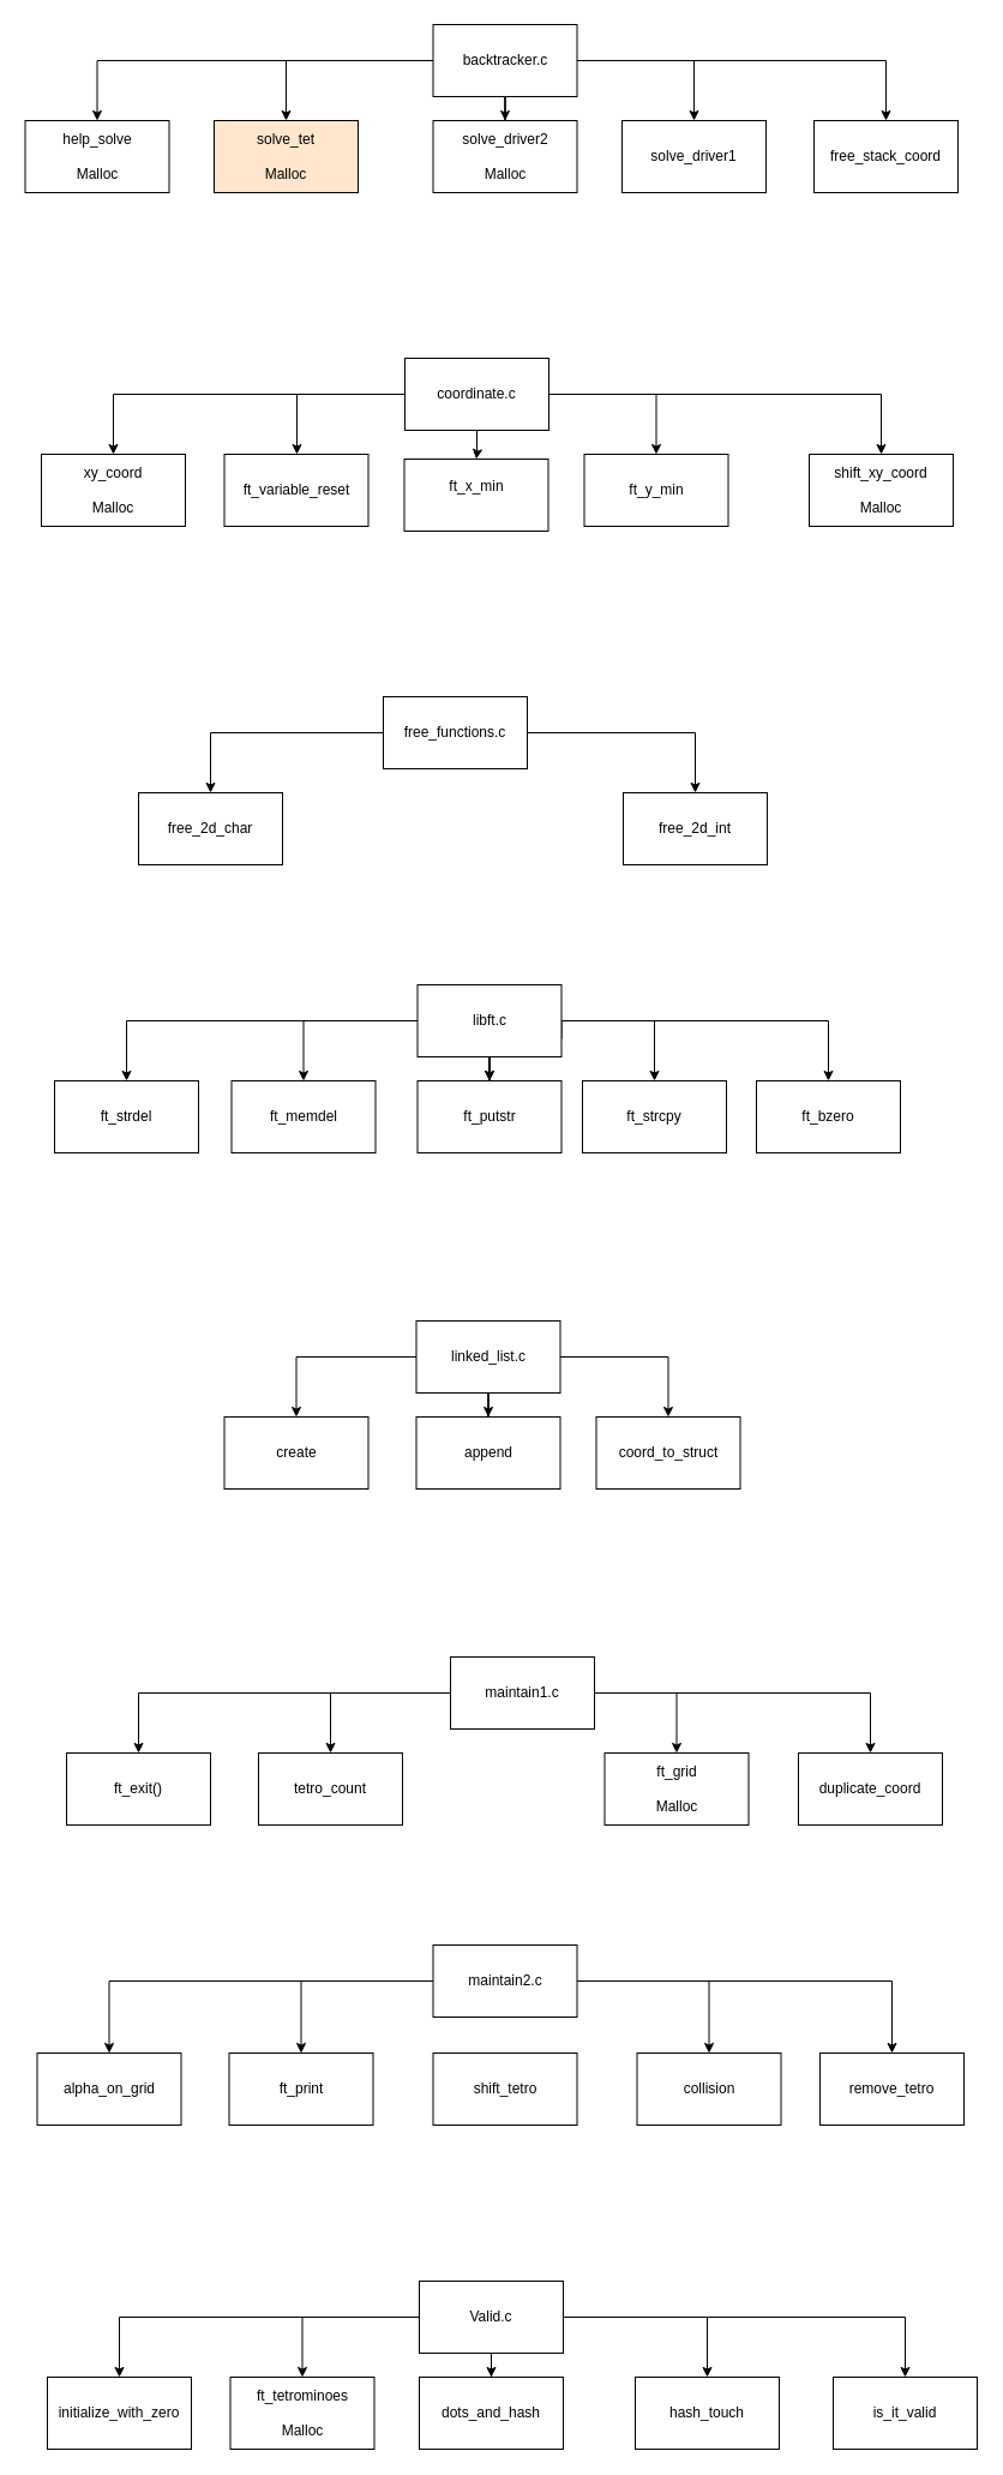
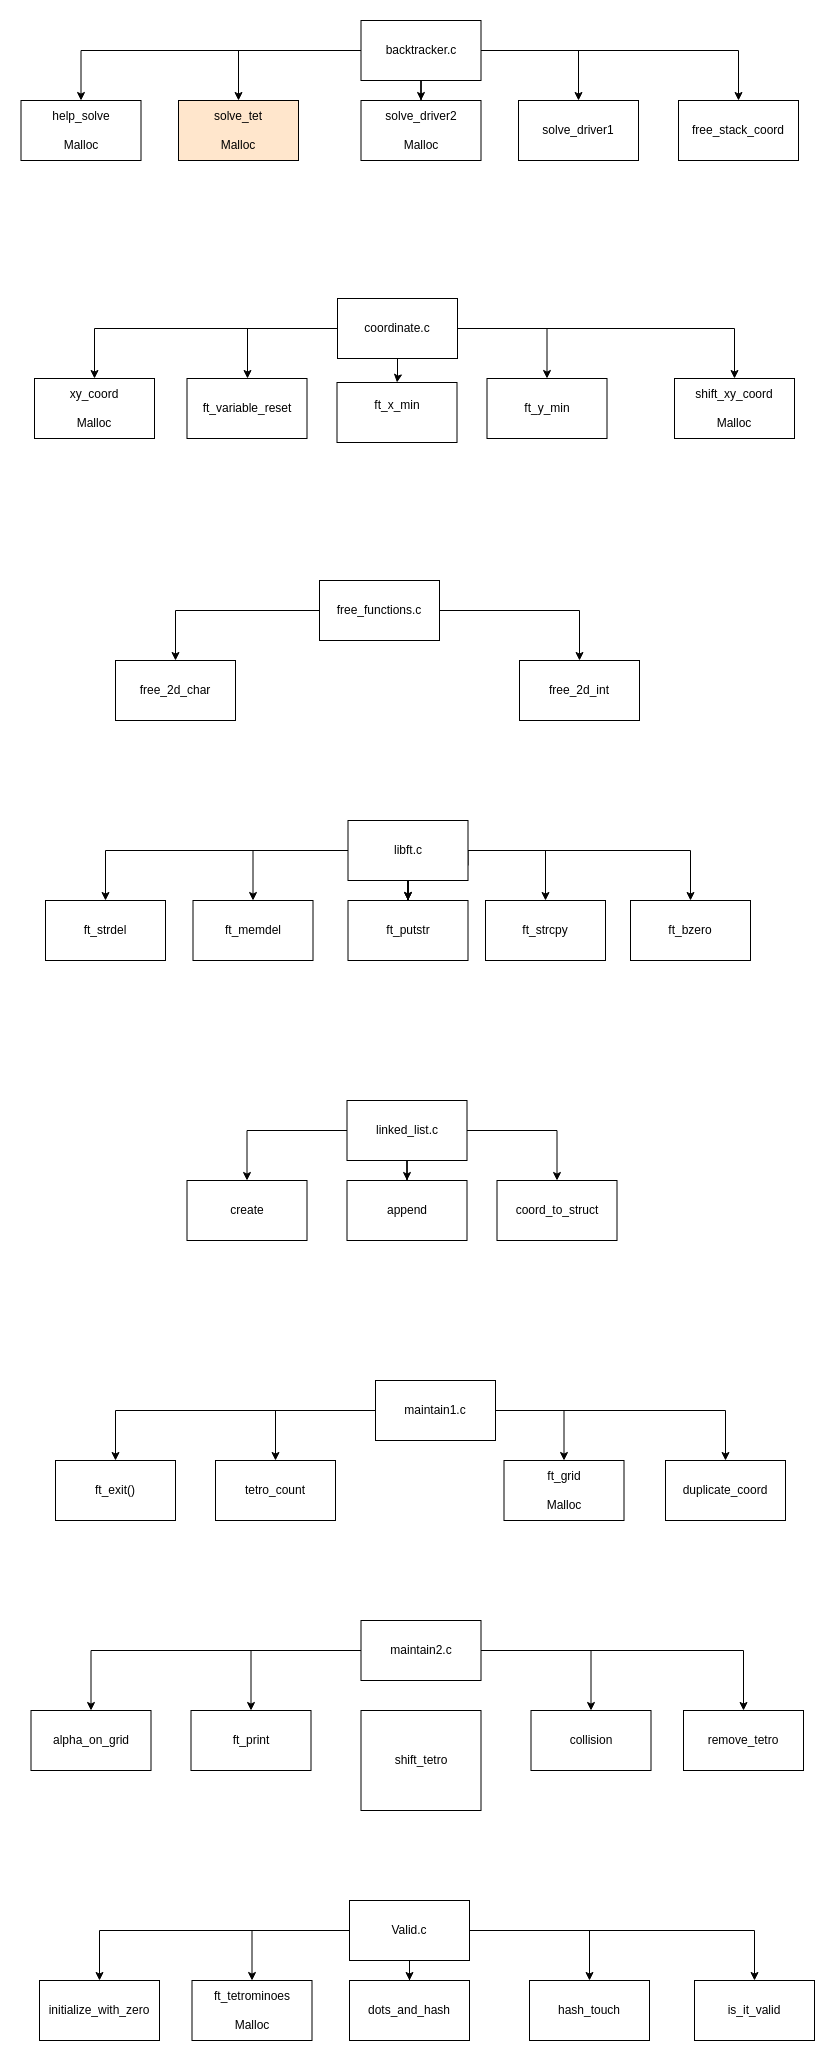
  <mxCell id="0" />
  <mxCell id="1" parent="0" />
  <mxCell id="2" value="" style="edgeStyle=orthogonalEdgeStyle;rounded=0;orthogonalLoop=1;jettySize=auto;html=1;" parent="1" source="7" target="12" edge="1"><mxGeometry relative="1" as="geometry" /></mxCell>
  <mxCell id="3" value="" style="edgeStyle=orthogonalEdgeStyle;rounded=0;orthogonalLoop=1;jettySize=auto;html=1;" parent="1" source="7" target="11" edge="1"><mxGeometry relative="1" as="geometry" /></mxCell>
  <mxCell id="4" value="" style="edgeStyle=orthogonalEdgeStyle;rounded=0;orthogonalLoop=1;jettySize=auto;html=1;" parent="1" source="7" target="10" edge="1"><mxGeometry relative="1" as="geometry" /></mxCell>
  <mxCell id="5" value="" style="edgeStyle=orthogonalEdgeStyle;rounded=0;orthogonalLoop=1;jettySize=auto;html=1;" parent="1" source="7" target="9" edge="1"><mxGeometry relative="1" as="geometry" /></mxCell>
  <mxCell id="6" value="" style="edgeStyle=orthogonalEdgeStyle;rounded=0;orthogonalLoop=1;jettySize=auto;html=1;" parent="1" source="7" target="8" edge="1"><mxGeometry relative="1" as="geometry" /></mxCell>
  <mxCell id="7" value="Valid.c&lt;br&gt;" style="rounded=0;whiteSpace=wrap;html=1;" parent="1" vertex="1"><mxGeometry x="349" y="1900" width="120" height="60" as="geometry" /></mxCell>
  <mxCell id="8" value="initialize_with_zero&lt;br&gt;" style="rounded=0;whiteSpace=wrap;html=1;" parent="1" vertex="1"><mxGeometry x="39" y="1980" width="120" height="60" as="geometry" /></mxCell>
  <mxCell id="9" value="is_it_valid&lt;br&gt;" style="rounded=0;whiteSpace=wrap;html=1;" parent="1" vertex="1"><mxGeometry x="694" y="1980" width="120" height="60" as="geometry" /></mxCell>
  <mxCell id="10" value="hash_touch&lt;br&gt;" style="rounded=0;whiteSpace=wrap;html=1;" parent="1" vertex="1"><mxGeometry x="529" y="1980" width="120" height="60" as="geometry" /></mxCell>
  <mxCell id="11" value="dots_and_hash&lt;br&gt;" style="rounded=0;whiteSpace=wrap;html=1;" parent="1" vertex="1"><mxGeometry x="349" y="1980" width="120" height="60" as="geometry" /></mxCell>
  <mxCell id="12" value="ft_tetrominoes&lt;br&gt;&lt;br&gt;Malloc&lt;br&gt;" style="rounded=0;whiteSpace=wrap;html=1;" parent="1" vertex="1"><mxGeometry x="191.5" y="1980" width="120" height="60" as="geometry" /></mxCell>
  <mxCell id="13" value="" style="edgeStyle=orthogonalEdgeStyle;rounded=0;orthogonalLoop=1;jettySize=auto;html=1;" parent="1" source="18" target="23" edge="1"><mxGeometry relative="1" as="geometry" /></mxCell>
  <mxCell id="14" value="" style="edgeStyle=orthogonalEdgeStyle;rounded=0;orthogonalLoop=1;jettySize=auto;html=1;" parent="1" source="18" target="22" edge="1"><mxGeometry relative="1" as="geometry"><Array as="points"><mxPoint x="247" y="328" /></Array></mxGeometry></mxCell>
  <mxCell id="15" value="" style="edgeStyle=orthogonalEdgeStyle;rounded=0;orthogonalLoop=1;jettySize=auto;html=1;" parent="1" source="18" target="20" edge="1"><mxGeometry relative="1" as="geometry" /></mxCell>
  <mxCell id="16" value="" style="edgeStyle=orthogonalEdgeStyle;rounded=0;orthogonalLoop=1;jettySize=auto;html=1;" edge="1" parent="1" source="18" target="19"><mxGeometry relative="1" as="geometry" /></mxCell>
  <mxCell id="17" value="" style="edgeStyle=orthogonalEdgeStyle;rounded=0;orthogonalLoop=1;jettySize=auto;html=1;" edge="1" parent="1" source="18" target="21"><mxGeometry relative="1" as="geometry" /></mxCell>
  <mxCell id="18" value="coordinate.c&lt;br&gt;" style="rounded=0;whiteSpace=wrap;html=1;" parent="1" vertex="1"><mxGeometry x="337" y="298" width="120" height="60" as="geometry" /></mxCell>
  <mxCell id="19" value="ft_y_min&lt;br&gt;" style="rounded=0;whiteSpace=wrap;html=1;" vertex="1" parent="1"><mxGeometry x="486.5" y="378" width="120" height="60" as="geometry" /></mxCell>
  <mxCell id="20" value="xy_coord&lt;br&gt;&lt;br&gt;Malloc&lt;br&gt;" style="rounded=0;whiteSpace=wrap;html=1;" parent="1" vertex="1"><mxGeometry x="34" y="378" width="120" height="60" as="geometry" /></mxCell>
  <mxCell id="21" value="ft_x_min&lt;br&gt;&lt;br&gt;" style="rounded=0;whiteSpace=wrap;html=1;" parent="1" vertex="1"><mxGeometry x="336.5" y="382" width="120" height="60" as="geometry" /></mxCell>
  <mxCell id="22" value="ft_variable_reset&lt;br&gt;" style="rounded=0;whiteSpace=wrap;html=1;" parent="1" vertex="1"><mxGeometry x="186.5" y="378" width="120" height="60" as="geometry" /></mxCell>
  <mxCell id="23" value="shift_xy_coord&lt;br&gt;&lt;br&gt;Malloc&lt;br&gt;" style="rounded=0;whiteSpace=wrap;html=1;" parent="1" vertex="1"><mxGeometry x="674" y="378" width="120" height="60" as="geometry" /></mxCell>
  <mxCell id="24" value="" style="edgeStyle=orthogonalEdgeStyle;rounded=0;orthogonalLoop=1;jettySize=auto;html=1;" parent="1" source="28" target="33" edge="1"><mxGeometry relative="1" as="geometry" /></mxCell>
  <mxCell id="25" value="" style="edgeStyle=orthogonalEdgeStyle;rounded=0;orthogonalLoop=1;jettySize=auto;html=1;" parent="1" source="28" target="31" edge="1"><mxGeometry relative="1" as="geometry" /></mxCell>
  <mxCell id="26" value="" style="edgeStyle=orthogonalEdgeStyle;rounded=0;orthogonalLoop=1;jettySize=auto;html=1;" parent="1" source="28" target="30" edge="1"><mxGeometry relative="1" as="geometry" /></mxCell>
  <mxCell id="27" value="" style="edgeStyle=orthogonalEdgeStyle;rounded=0;orthogonalLoop=1;jettySize=auto;html=1;" parent="1" source="28" target="29" edge="1"><mxGeometry relative="1" as="geometry" /></mxCell>
  <mxCell id="28" value="maintain1.c&lt;br&gt;" style="rounded=0;whiteSpace=wrap;html=1;" parent="1" vertex="1"><mxGeometry x="375" y="1380" width="120" height="60" as="geometry" /></mxCell>
  <mxCell id="29" value="tetro_count&lt;br&gt;" style="rounded=0;whiteSpace=wrap;html=1;" parent="1" vertex="1"><mxGeometry x="215" y="1460" width="120" height="60" as="geometry" /></mxCell>
  <mxCell id="30" value="duplicate_coord&lt;br&gt;" style="rounded=0;whiteSpace=wrap;html=1;" parent="1" vertex="1"><mxGeometry x="665" y="1460" width="120" height="60" as="geometry" /></mxCell>
  <mxCell id="31" value="ft_grid&lt;br&gt;&lt;br&gt;Malloc&lt;br&gt;" style="rounded=0;whiteSpace=wrap;html=1;" parent="1" vertex="1"><mxGeometry x="503.5" y="1460" width="120" height="60" as="geometry" /></mxCell>
  <mxCell id="32" style="edgeStyle=orthogonalEdgeStyle;rounded=0;orthogonalLoop=1;jettySize=auto;html=1;exitX=0.5;exitY=0;exitDx=0;exitDy=0;" parent="1" source="33" edge="1"><mxGeometry relative="1" as="geometry"><mxPoint x="115.5" y="1490" as="targetPoint" /></mxGeometry></mxCell>
  <mxCell id="33" value="ft_exit()&lt;br&gt;" style="rounded=0;whiteSpace=wrap;html=1;" parent="1" vertex="1"><mxGeometry x="55" y="1460" width="120" height="60" as="geometry" /></mxCell>
  <mxCell id="34" value="" style="edgeStyle=orthogonalEdgeStyle;rounded=0;orthogonalLoop=1;jettySize=auto;html=1;" parent="1" source="38" target="43" edge="1"><mxGeometry relative="1" as="geometry" /></mxCell>
  <mxCell id="35" value="" style="edgeStyle=orthogonalEdgeStyle;rounded=0;orthogonalLoop=1;jettySize=auto;html=1;" parent="1" source="38" target="42" edge="1"><mxGeometry relative="1" as="geometry" /></mxCell>
  <mxCell id="36" value="" style="edgeStyle=orthogonalEdgeStyle;rounded=0;orthogonalLoop=1;jettySize=auto;html=1;" parent="1" source="38" target="40" edge="1"><mxGeometry relative="1" as="geometry" /></mxCell>
  <mxCell id="37" value="" style="edgeStyle=orthogonalEdgeStyle;rounded=0;orthogonalLoop=1;jettySize=auto;html=1;" parent="1" source="38" target="39" edge="1"><mxGeometry relative="1" as="geometry" /></mxCell>
  <mxCell id="38" value="maintain2.c" style="rounded=0;whiteSpace=wrap;html=1;" parent="1" vertex="1"><mxGeometry x="360.5" y="1620" width="120" height="60" as="geometry" /></mxCell>
  <mxCell id="39" value="remove_tetro" style="rounded=0;whiteSpace=wrap;html=1;" parent="1" vertex="1"><mxGeometry x="683" y="1710" width="120" height="60" as="geometry" /></mxCell>
  <mxCell id="40" value="collision" style="rounded=0;whiteSpace=wrap;html=1;" parent="1" vertex="1"><mxGeometry x="530.5" y="1710" width="120" height="60" as="geometry" /></mxCell>
- <mxCell id="41" value="shift_tetro" style="rounded=0;whiteSpace=wrap;html=1;" parent="1" vertex="1"><mxGeometry x="360.5" y="1710" width="120" height="60" as="geometry" /></mxCell>
+ <mxCell id="41" value="shift_tetro" style="rounded=0;whiteSpace=wrap;html=1;" parent="1" vertex="1"><mxGeometry x="360.5" y="1710" width="120" height="100" as="geometry" /></mxCell>
  <mxCell id="42" value="ft_print" style="rounded=0;whiteSpace=wrap;html=1;" parent="1" vertex="1"><mxGeometry x="190.5" y="1710" width="120" height="60" as="geometry" /></mxCell>
  <mxCell id="43" value="alpha_on_grid" style="rounded=0;whiteSpace=wrap;html=1;" parent="1" vertex="1"><mxGeometry x="30.5" y="1710" width="120" height="60" as="geometry" /></mxCell>
  <mxCell id="44" value="" style="edgeStyle=orthogonalEdgeStyle;rounded=0;orthogonalLoop=1;jettySize=auto;html=1;" parent="1" source="47" target="50" edge="1"><mxGeometry relative="1" as="geometry" /></mxCell>
  <mxCell id="45" value="" style="edgeStyle=orthogonalEdgeStyle;rounded=0;orthogonalLoop=1;jettySize=auto;html=1;" parent="1" source="47" target="49" edge="1"><mxGeometry relative="1" as="geometry" /></mxCell>
  <mxCell id="46" value="" style="edgeStyle=orthogonalEdgeStyle;rounded=0;orthogonalLoop=1;jettySize=auto;html=1;" parent="1" source="47" target="48" edge="1"><mxGeometry relative="1" as="geometry" /></mxCell>
  <mxCell id="47" value="linked_list.c" style="rounded=0;whiteSpace=wrap;html=1;" parent="1" vertex="1"><mxGeometry x="346.5" y="1100" width="120" height="60" as="geometry" /></mxCell>
  <mxCell id="48" value="coord_to_struct" style="rounded=0;whiteSpace=wrap;html=1;" parent="1" vertex="1"><mxGeometry x="496.5" y="1180" width="120" height="60" as="geometry" /></mxCell>
  <mxCell id="49" value="append" style="rounded=0;whiteSpace=wrap;html=1;" parent="1" vertex="1"><mxGeometry x="346.5" y="1180" width="120" height="60" as="geometry" /></mxCell>
  <mxCell id="50" value="create" style="rounded=0;whiteSpace=wrap;html=1;" parent="1" vertex="1"><mxGeometry x="186.5" y="1180" width="120" height="60" as="geometry" /></mxCell>
  <mxCell id="51" value="" style="edgeStyle=orthogonalEdgeStyle;rounded=0;orthogonalLoop=1;jettySize=auto;html=1;" parent="1" source="56" target="61" edge="1"><mxGeometry relative="1" as="geometry" /></mxCell>
  <mxCell id="52" value="" style="edgeStyle=orthogonalEdgeStyle;rounded=0;orthogonalLoop=1;jettySize=auto;html=1;" parent="1" source="56" target="60" edge="1"><mxGeometry relative="1" as="geometry" /></mxCell>
  <mxCell id="53" value="" style="edgeStyle=orthogonalEdgeStyle;rounded=0;orthogonalLoop=1;jettySize=auto;html=1;" parent="1" source="56" target="59" edge="1"><mxGeometry relative="1" as="geometry" /></mxCell>
  <mxCell id="54" value="" style="edgeStyle=orthogonalEdgeStyle;rounded=0;orthogonalLoop=1;jettySize=auto;html=1;" parent="1" source="56" target="58" edge="1"><mxGeometry relative="1" as="geometry" /></mxCell>
  <mxCell id="55" value="" style="edgeStyle=orthogonalEdgeStyle;rounded=0;orthogonalLoop=1;jettySize=auto;html=1;" parent="1" source="56" target="57" edge="1"><mxGeometry relative="1" as="geometry" /></mxCell>
  <mxCell id="56" value="backtracker.c" style="rounded=0;whiteSpace=wrap;html=1;" parent="1" vertex="1"><mxGeometry x="360.5" y="20" width="120" height="60" as="geometry" /></mxCell>
  <mxCell id="57" value="free_stack_coord" style="rounded=0;whiteSpace=wrap;html=1;" parent="1" vertex="1"><mxGeometry x="678" y="100" width="120" height="60" as="geometry" /></mxCell>
  <mxCell id="58" value="solve_driver1" style="rounded=0;whiteSpace=wrap;html=1;" parent="1" vertex="1"><mxGeometry x="518" y="100" width="120" height="60" as="geometry" /></mxCell>
  <mxCell id="59" value="solve_driver2&lt;br&gt;&lt;br&gt;Malloc&lt;br&gt;" style="rounded=0;whiteSpace=wrap;html=1;" parent="1" vertex="1"><mxGeometry x="360.5" y="100" width="120" height="60" as="geometry" /></mxCell>
  <mxCell id="60" value="solve_tet&lt;br&gt;&lt;br&gt;Malloc&lt;br&gt;" style="rounded=0;whiteSpace=wrap;html=1;fillColor=#ffe6cc;" parent="1" vertex="1"><mxGeometry x="178" y="100" width="120" height="60" as="geometry" /></mxCell>
  <mxCell id="61" value="help_solve&lt;br&gt;&lt;br&gt;Malloc&lt;br&gt;" style="rounded=0;whiteSpace=wrap;html=1;" parent="1" vertex="1"><mxGeometry x="20.5" y="100" width="120" height="60" as="geometry" /></mxCell>
  <mxCell id="62" value="" style="edgeStyle=orthogonalEdgeStyle;rounded=0;orthogonalLoop=1;jettySize=auto;html=1;" parent="1" source="67" target="71" edge="1"><mxGeometry relative="1" as="geometry" /></mxCell>
  <mxCell id="63" value="" style="edgeStyle=orthogonalEdgeStyle;rounded=0;orthogonalLoop=1;jettySize=auto;html=1;" parent="1" source="67" target="70" edge="1"><mxGeometry relative="1" as="geometry" /></mxCell>
  <mxCell id="64" value="" style="edgeStyle=orthogonalEdgeStyle;rounded=0;orthogonalLoop=1;jettySize=auto;html=1;" parent="1" source="67" target="72" edge="1"><mxGeometry relative="1" as="geometry" /></mxCell>
  <mxCell id="65" value="" style="edgeStyle=orthogonalEdgeStyle;rounded=0;orthogonalLoop=1;jettySize=auto;html=1;" parent="1" source="67" target="69" edge="1"><mxGeometry relative="1" as="geometry" /></mxCell>
  <mxCell id="66" value="" style="edgeStyle=orthogonalEdgeStyle;rounded=0;orthogonalLoop=1;jettySize=auto;html=1;exitX=1;exitY=0.75;exitDx=0;exitDy=0;" parent="1" source="67" target="68" edge="1"><mxGeometry relative="1" as="geometry"><Array as="points"><mxPoint x="468" y="850" /><mxPoint x="545" y="850" /></Array></mxGeometry></mxCell>
  <mxCell id="67" value="libft.c" style="rounded=0;whiteSpace=wrap;html=1;" parent="1" vertex="1"><mxGeometry x="347.5" y="820" width="120" height="60" as="geometry" /></mxCell>
  <mxCell id="68" value="ft_strcpy" style="rounded=0;whiteSpace=wrap;html=1;" parent="1" vertex="1"><mxGeometry x="485" y="900" width="120" height="60" as="geometry" /></mxCell>
  <mxCell id="69" value="ft_bzero" style="rounded=0;whiteSpace=wrap;html=1;" parent="1" vertex="1"><mxGeometry x="630" y="900" width="120" height="60" as="geometry" /></mxCell>
  <mxCell id="70" value="ft_memdel" style="rounded=0;whiteSpace=wrap;html=1;" parent="1" vertex="1"><mxGeometry x="192.5" y="900" width="120" height="60" as="geometry" /></mxCell>
  <mxCell id="71" value="ft_strdel" style="rounded=0;whiteSpace=wrap;html=1;" parent="1" vertex="1"><mxGeometry x="45" y="900" width="120" height="60" as="geometry" /></mxCell>
  <mxCell id="72" value="ft_putstr" style="rounded=0;whiteSpace=wrap;html=1;" parent="1" vertex="1"><mxGeometry x="347.5" y="900" width="120" height="60" as="geometry" /></mxCell>
  <mxCell id="73" value="" style="edgeStyle=orthogonalEdgeStyle;rounded=0;orthogonalLoop=1;jettySize=auto;html=1;" parent="1" source="67" target="72" edge="1"><mxGeometry relative="1" as="geometry"><mxPoint x="408" y="880" as="sourcePoint" /><mxPoint x="440" y="980" as="targetPoint" /></mxGeometry></mxCell>
  <mxCell id="74" value="" style="edgeStyle=orthogonalEdgeStyle;rounded=0;orthogonalLoop=1;jettySize=auto;html=1;" edge="1" parent="1" source="76" target="78"><mxGeometry relative="1" as="geometry" /></mxCell>
  <mxCell id="75" value="" style="edgeStyle=orthogonalEdgeStyle;rounded=0;orthogonalLoop=1;jettySize=auto;html=1;" edge="1" parent="1" source="76" target="77"><mxGeometry relative="1" as="geometry" /></mxCell>
  <mxCell id="76" value="free_functions.c" style="rounded=0;whiteSpace=wrap;html=1;" vertex="1" parent="1"><mxGeometry x="319" y="580" width="120" height="60" as="geometry" /></mxCell>
  <mxCell id="77" value="free_2d_int" style="rounded=0;whiteSpace=wrap;html=1;" vertex="1" parent="1"><mxGeometry x="519" y="660" width="120" height="60" as="geometry" /></mxCell>
  <mxCell id="78" value="free_2d_char" style="rounded=0;whiteSpace=wrap;html=1;" vertex="1" parent="1"><mxGeometry x="115" y="660" width="120" height="60" as="geometry" /></mxCell>
